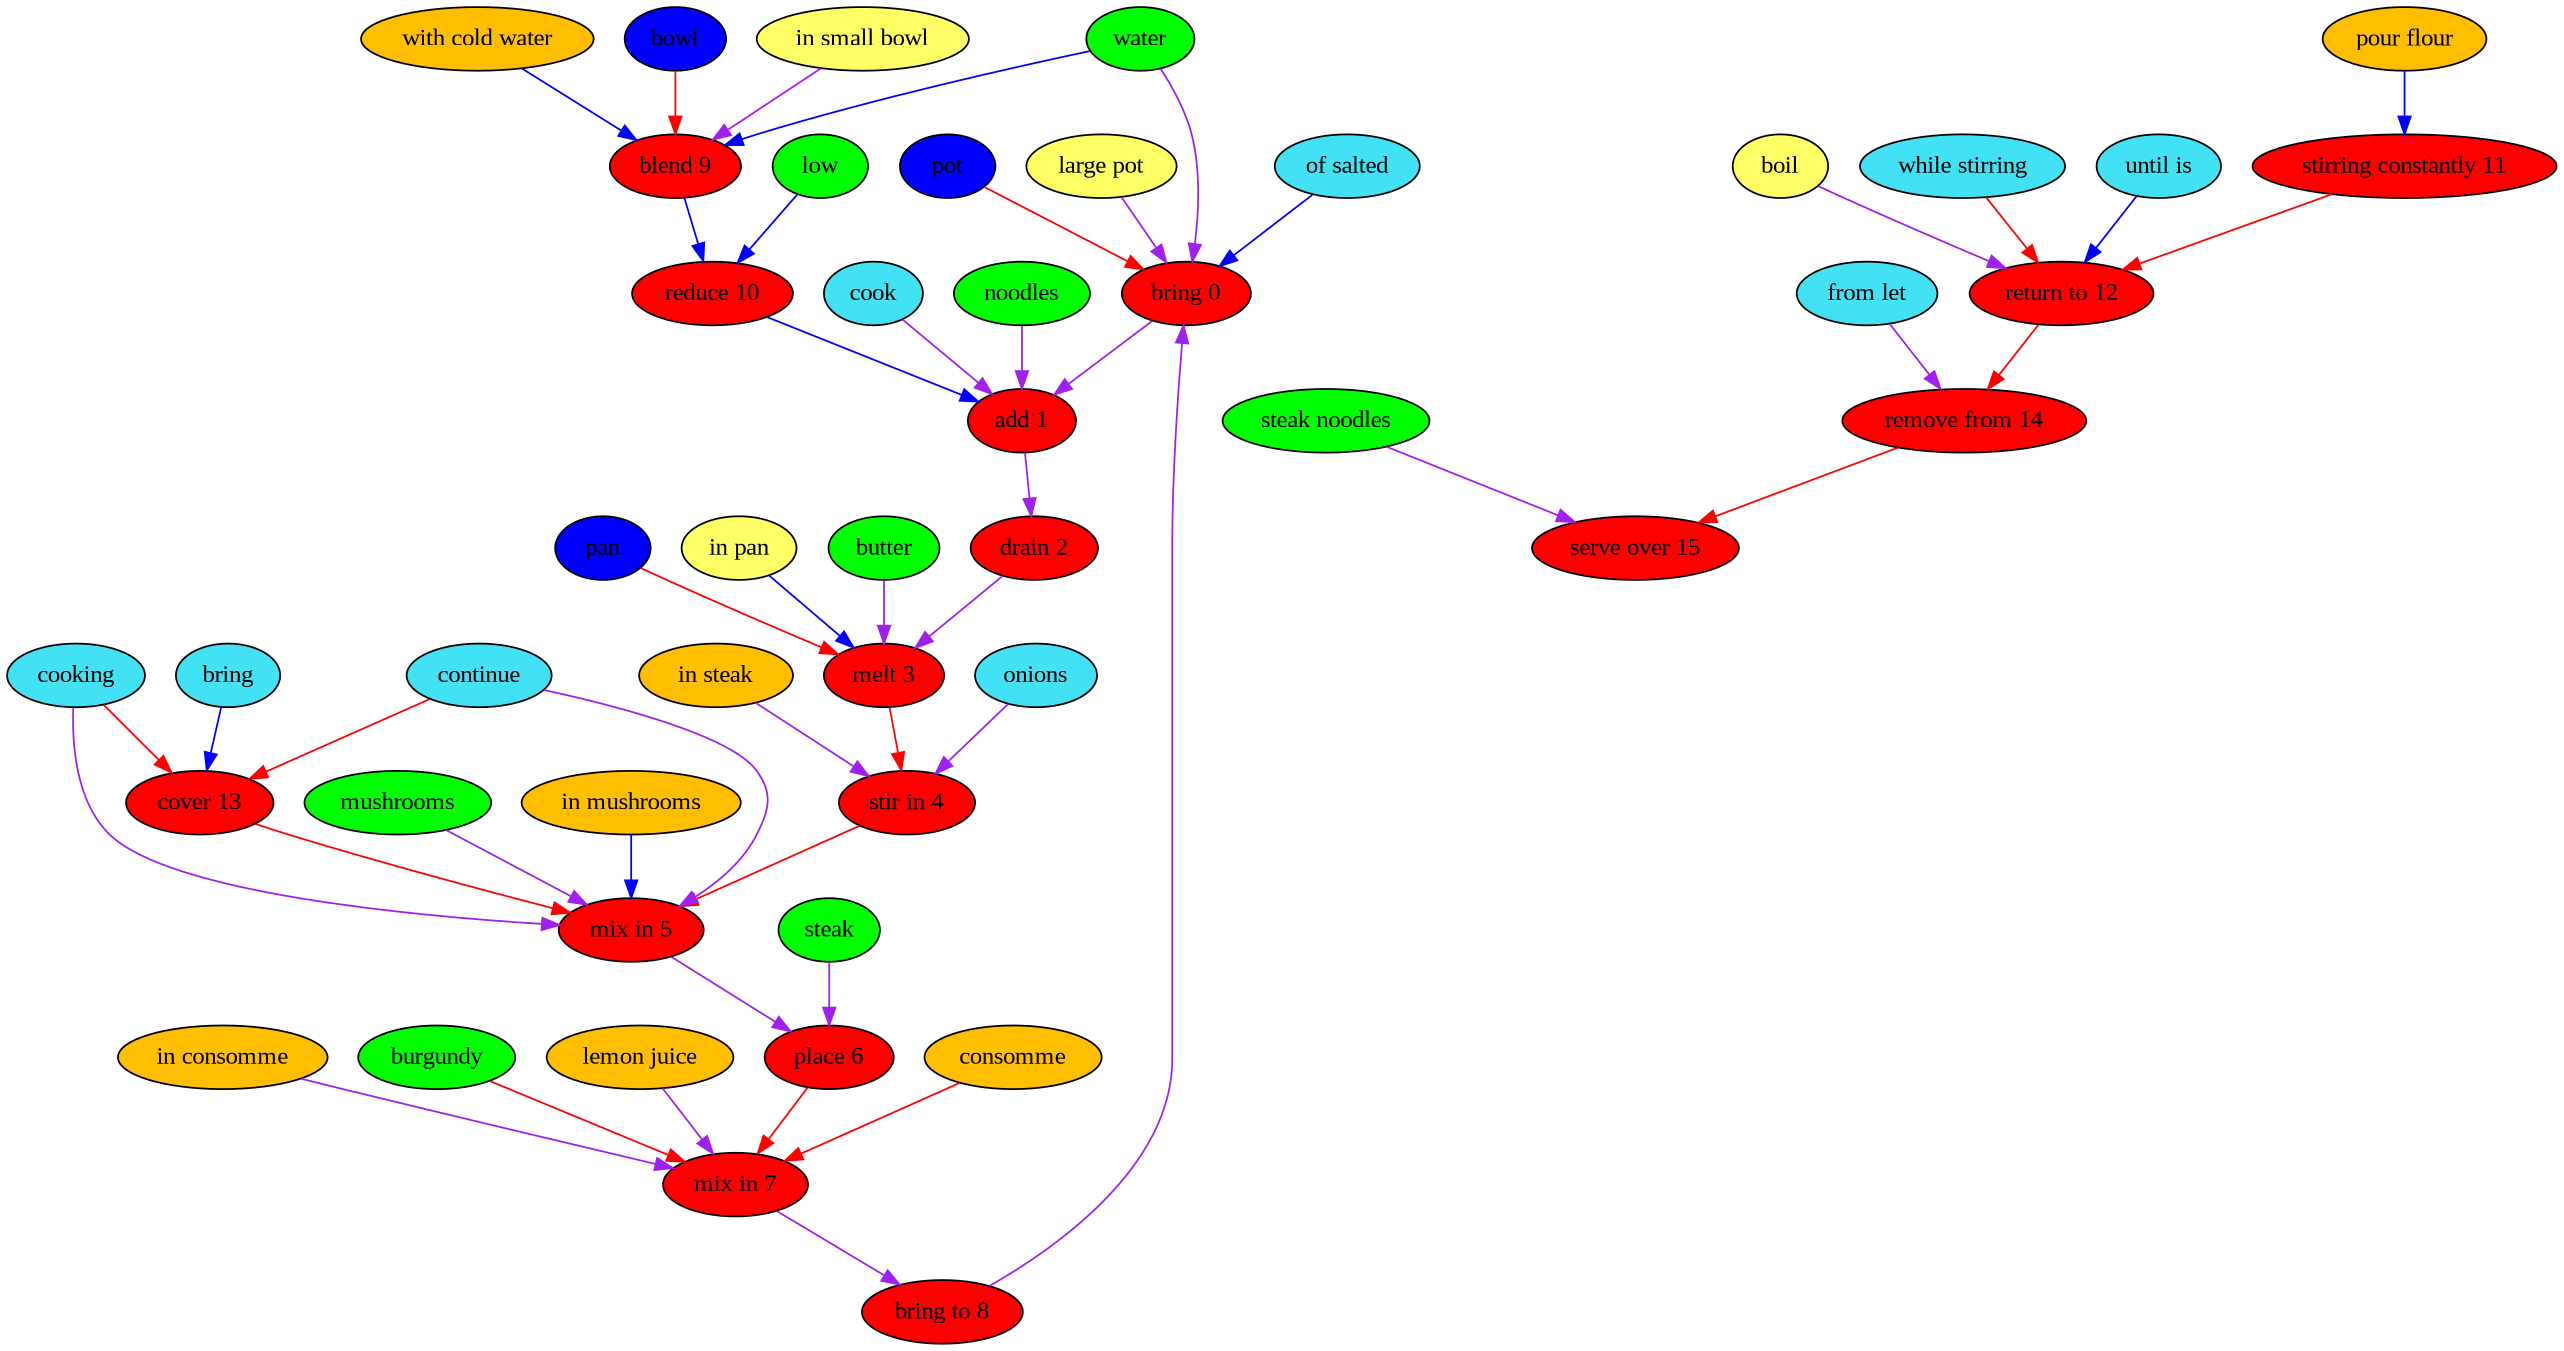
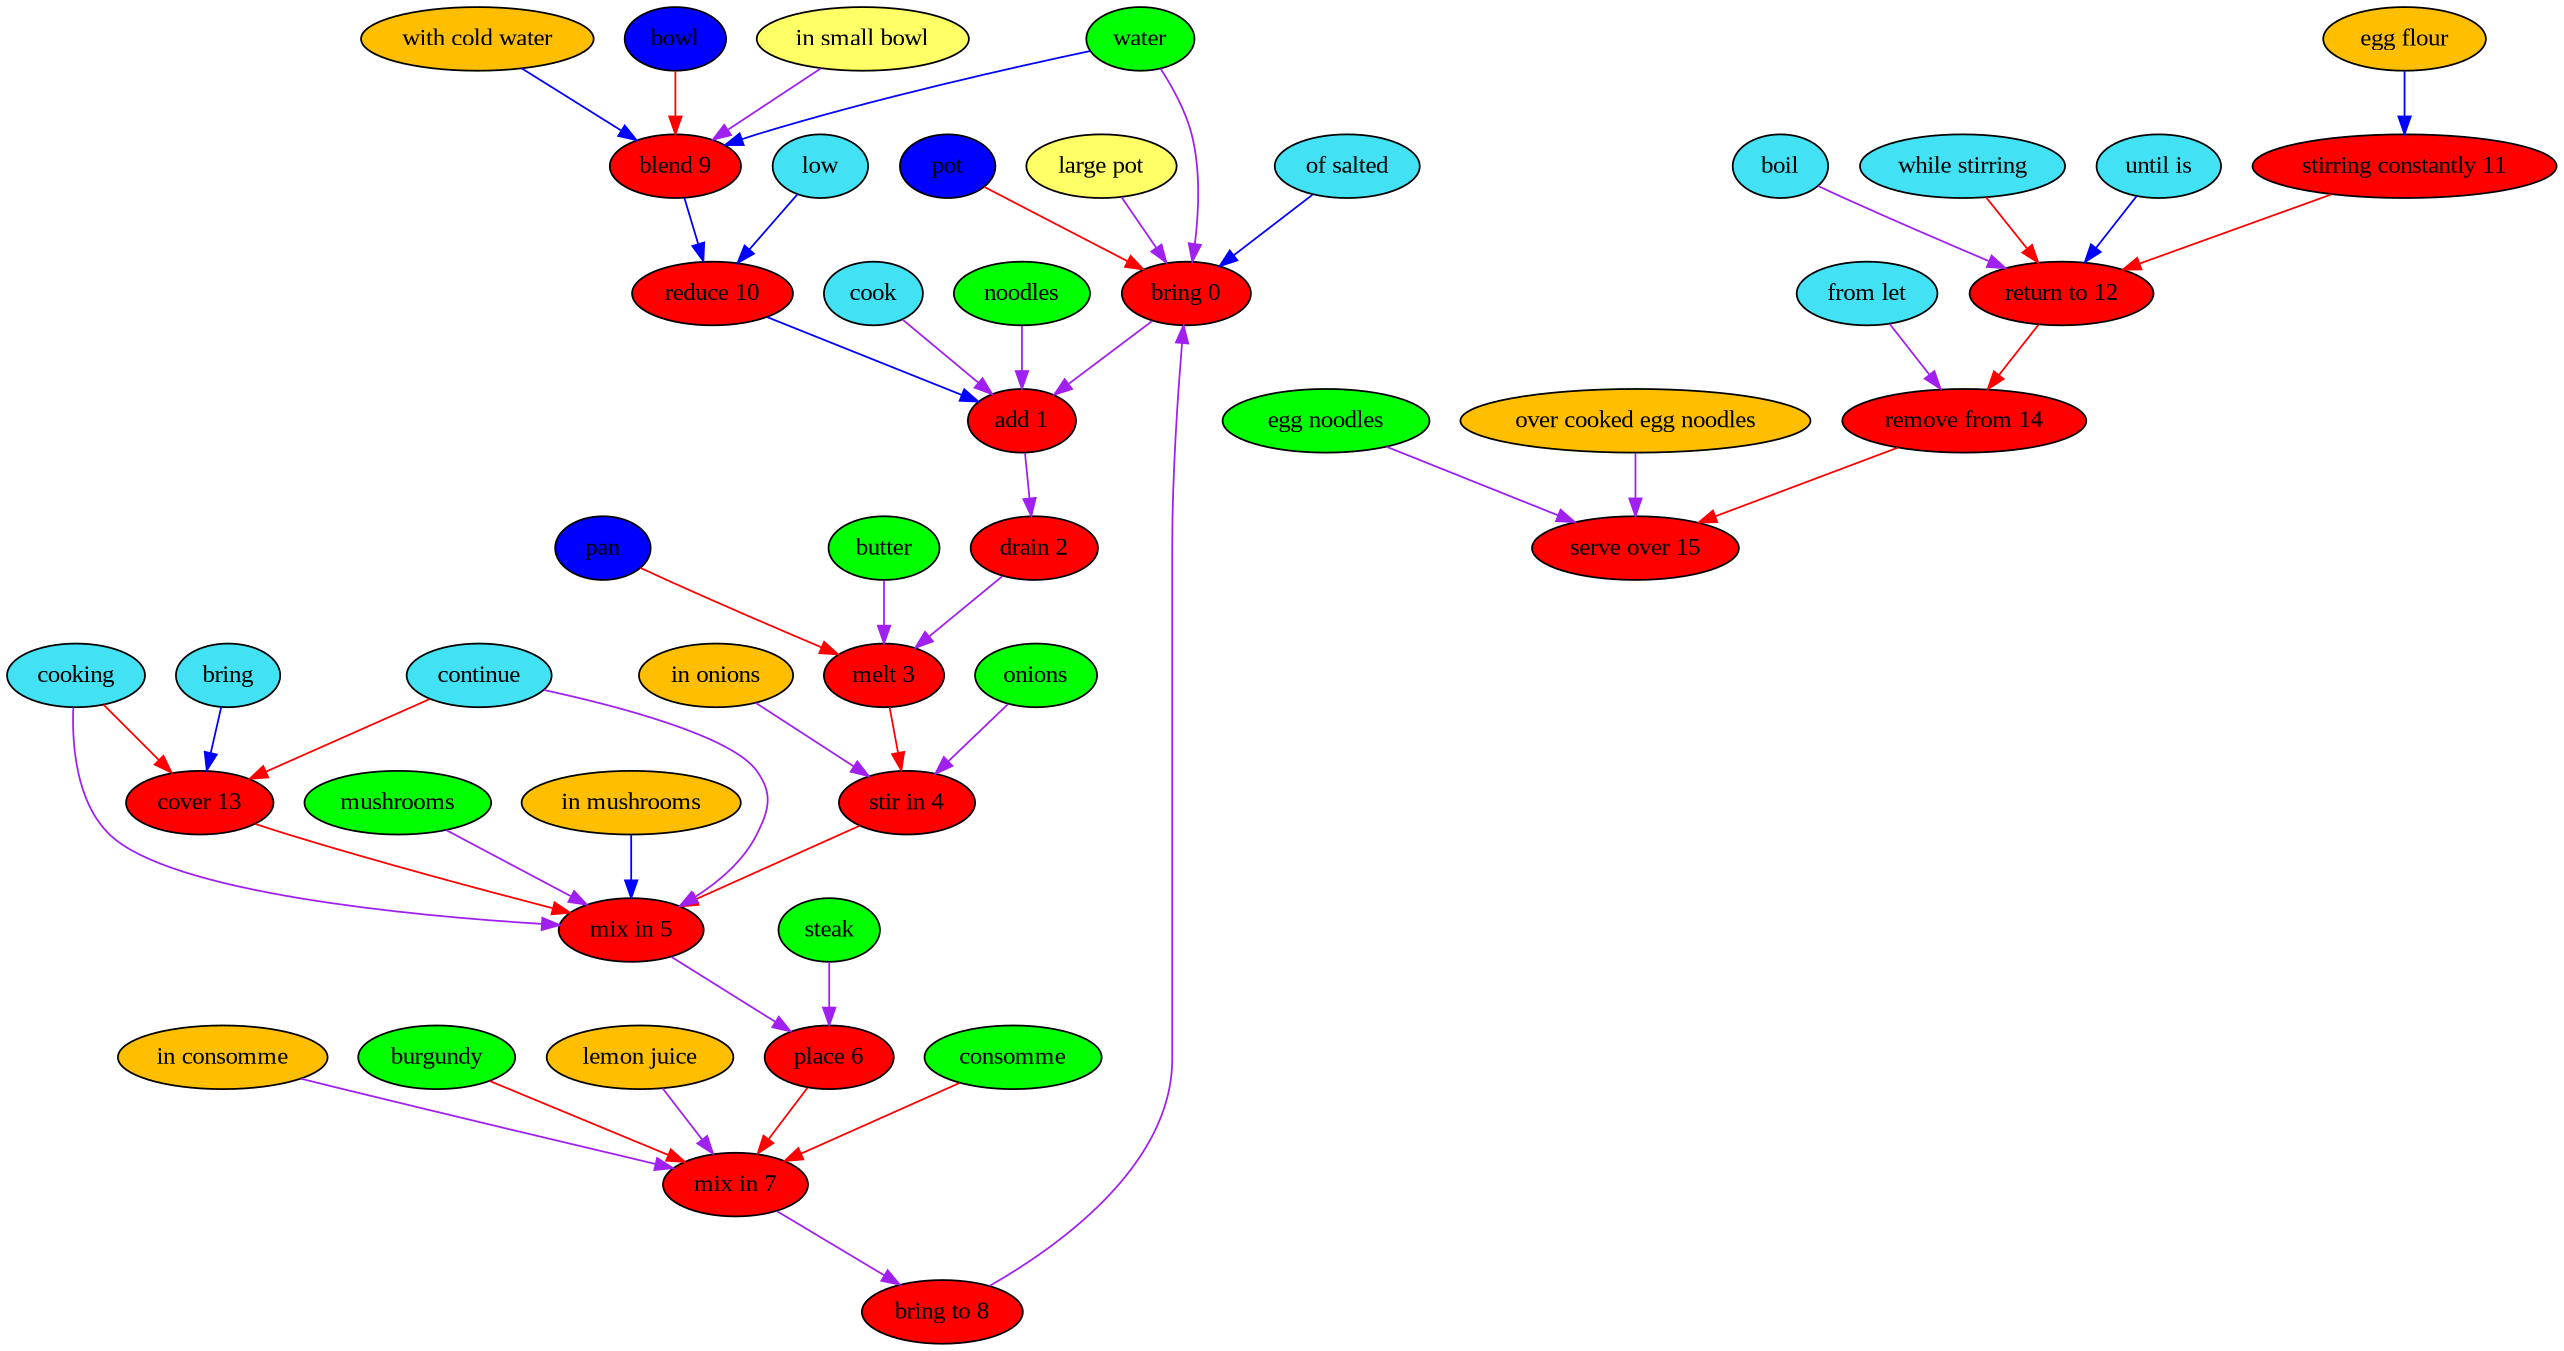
  digraph {
    fontname="Liberation Serif"
    node [fillcolor=red fontname="Liberation Serif" style=filled]
    edge [color=purple fontname="Liberation Serif"]
    "bring 0"
    "add 1"
    "drain 2"
    "of salted" [fillcolor="#42e2f4"]
    water [fillcolor=green]
    "blend 9"
    "reduce 10"
    pot [fillcolor="#0000ff"]
    "large pot" [fillcolor="#ffff66"]
    "melt 3"
    cook [fillcolor="#42e2f4"]
    noodles [fillcolor=green]
    "stir in 4"
    "mix in 5"
    butter [fillcolor=green]
    pan [fillcolor="#0000ff"]
-   "in pan" [fillcolor="#ffff66"]
    "place 6"
-   onions [fillcolor="#42e2f4"]
-   "in onions" [fillcolor="#FFBF00" label="in steak"]
+   onions [fillcolor=green]
+   "in onions" [fillcolor="#FFBF00"]
    "mix in 7"
    continue [fillcolor="#42e2f4"]
    "cover 13"
    cooking [fillcolor="#42e2f4"]
    mushrooms [fillcolor=green]
    "in mushrooms" [fillcolor="#FFBF00"]
    "bring to 8"
    steak [fillcolor=green]
-   consomme [fillcolor="#FFBF00"]
+   consomme [fillcolor=green]
    "in consomme" [fillcolor="#FFBF00"]
    burgundy [fillcolor=green]
    "lemon juice" [fillcolor="#FFBF00"]
    "stirring constantly 11"
    "return to 12"
    "with cold water" [fillcolor="#FFBF00"]
    bowl [fillcolor="#0000ff"]
    "in small bowl" [fillcolor="#ffff66"]
-   low [fillcolor=green]
+   low [fillcolor="#42e2f4"]
    "remove from 14"
-   "pour flour" [fillcolor="#FFBF00"]
+   "pour flour" [fillcolor="#FFBF00" label="egg flour"]
    "serve over 15"
-   boil [fillcolor="#ffff66"]
+   boil [fillcolor="#42e2f4"]
    "while stirring" [fillcolor="#42e2f4"]
    "until is" [fillcolor="#42e2f4"]
    n45 [fillcolor="#42e2f4" label=bring]
    "from let" [fillcolor="#42e2f4"]
-   "egg noodles" [fillcolor=green label="steak noodles"]
+   "egg noodles" [fillcolor=green]
+   "over cooked egg noodles" [fillcolor="#FFBF00"]
    "bring 0" -> "add 1"
    "add 1" -> "drain 2"
    "drain 2" -> "melt 3"
    "of salted" -> "bring 0" [color=blue]
    water -> "bring 0"
    water -> "blend 9" [color=blue]
    "blend 9" -> "reduce 10" [color=blue]
    "reduce 10" -> "add 1" [color=blue]
    pot -> "bring 0" [color=red]
    "large pot" -> "bring 0"
    "melt 3" -> "stir in 4" [color=red]
    cook -> "add 1"
    noodles -> "add 1"
    "stir in 4" -> "mix in 5" [color=red]
    "mix in 5" -> "place 6"
    butter -> "melt 3"
    pan -> "melt 3" [color=red]
-   "in pan" -> "melt 3" [color=blue]
    "place 6" -> "mix in 7" [color=red]
    onions -> "stir in 4"
    "in onions" -> "stir in 4"
    "mix in 7" -> "bring to 8"
    continue -> "mix in 5"
    continue -> "cover 13" [color=red]
    "cover 13" -> "mix in 5" [color=red]
    cooking -> "mix in 5"
    cooking -> "cover 13" [color=red]
    mushrooms -> "mix in 5"
    "in mushrooms" -> "mix in 5" [color=blue]
    "bring to 8" -> "bring 0"
    steak -> "place 6"
    consomme -> "mix in 7" [color=red]
    "in consomme" -> "mix in 7"
    burgundy -> "mix in 7" [color=red]
    "lemon juice" -> "mix in 7"
    "stirring constantly 11" -> "return to 12" [color=red]
    "return to 12" -> "remove from 14" [color=red]
    "with cold water" -> "blend 9" [color=blue]
    bowl -> "blend 9" [color=red]
    "in small bowl" -> "blend 9"
    low -> "reduce 10" [color=blue]
    "remove from 14" -> "serve over 15" [color=red]
    "pour flour" -> "stirring constantly 11" [color=blue]
    boil -> "return to 12"
    "while stirring" -> "return to 12" [color=red]
    "until is" -> "return to 12" [color=blue]
    n45 -> "cover 13" [color=blue]
    "from let" -> "remove from 14"
    "egg noodles" -> "serve over 15"
+   "over cooked egg noodles" -> "serve over 15"
  }
